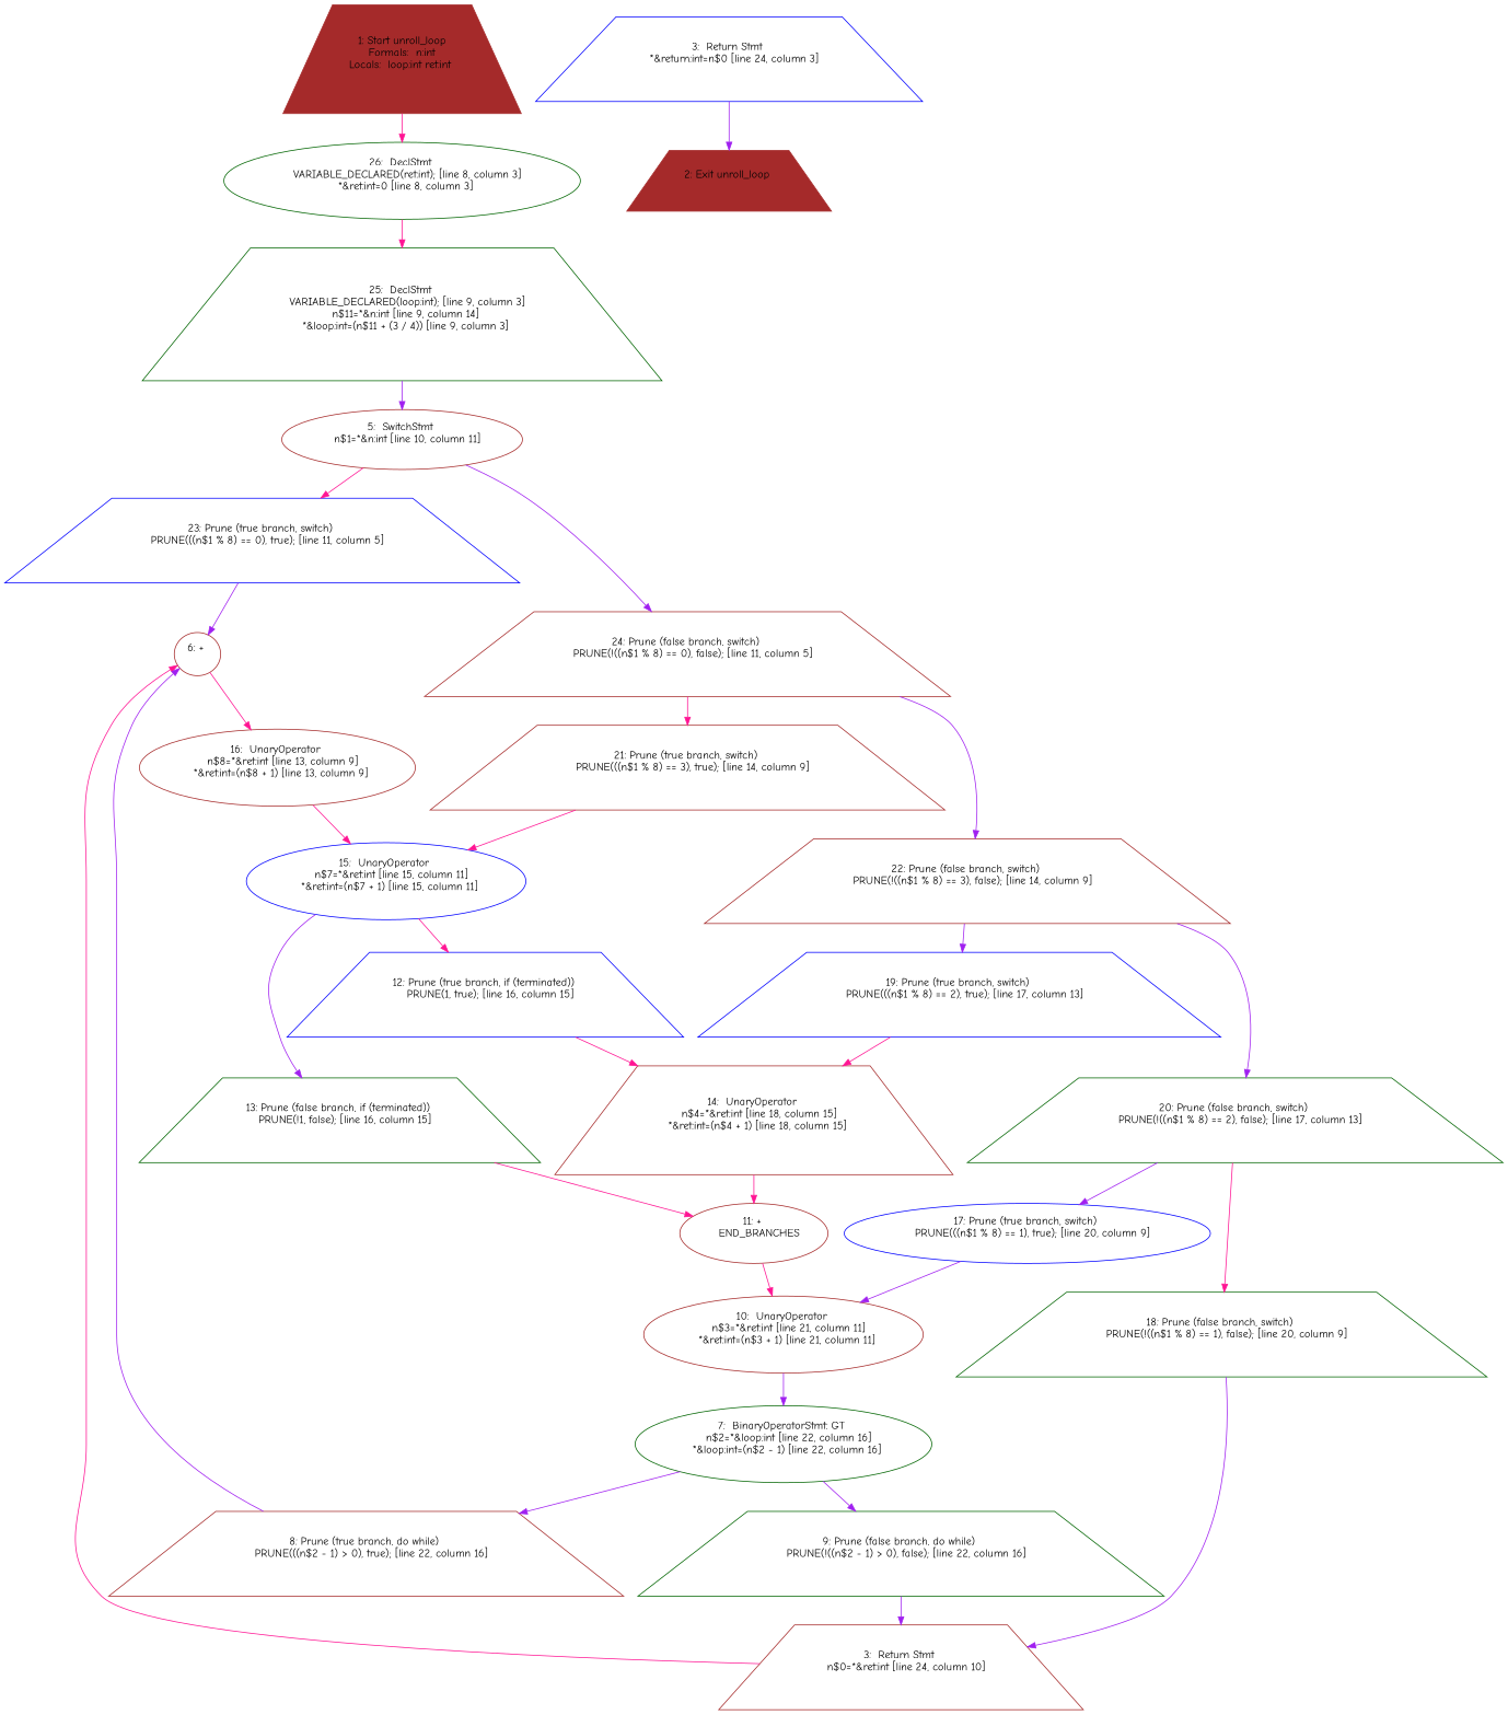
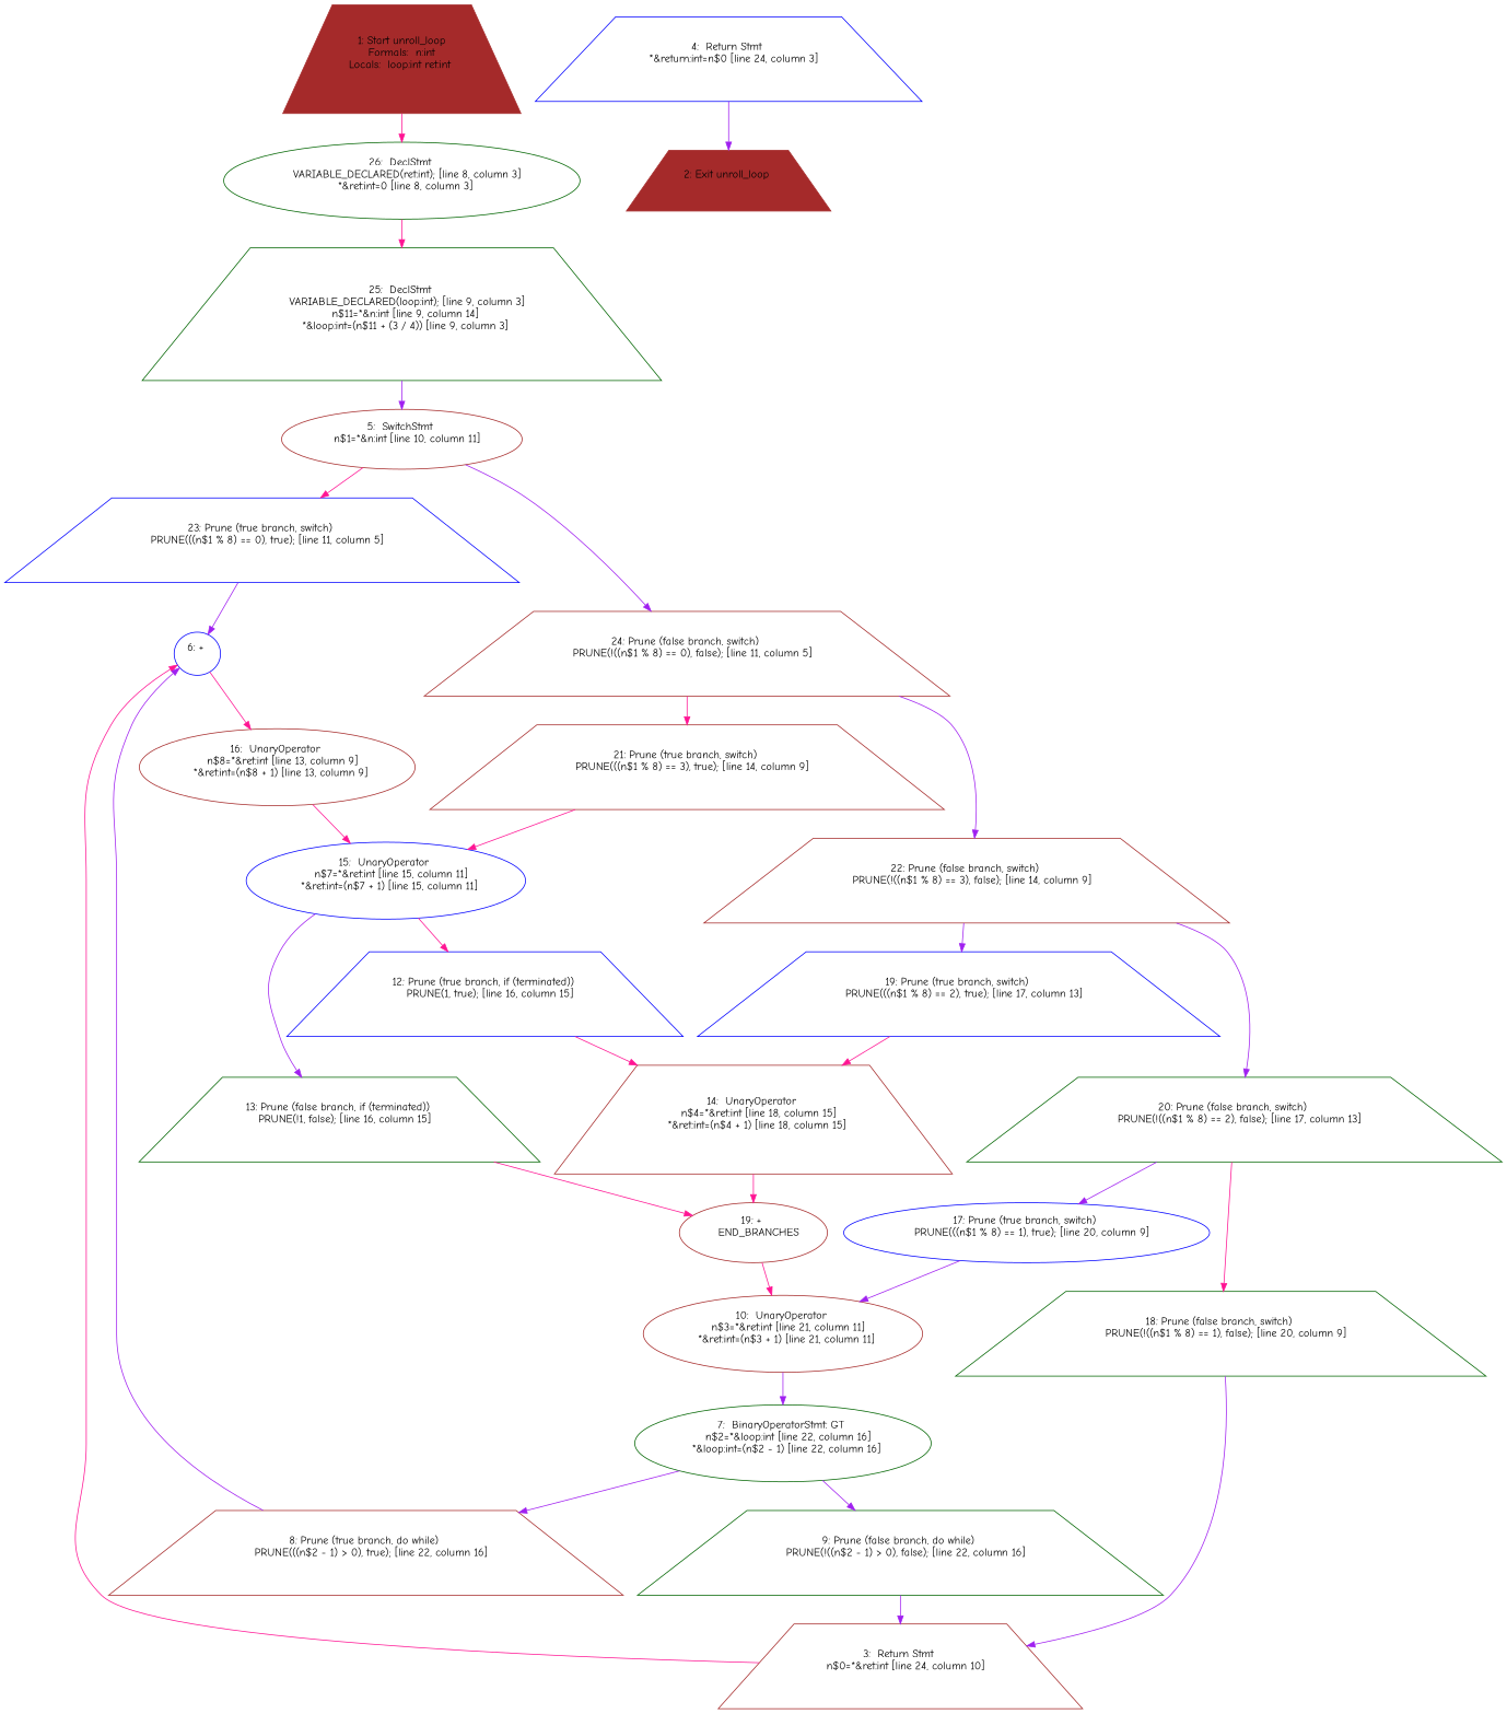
  digraph {
    fontname="Comic Neue"
    node [color=brown fontname="Comic Neue" shape=trapezium]
    edge [color=purple fontname="Comic Neue"]
    n1 [label="1: Start unroll_loop\nFormals:  n:int\nLocals:  loop:int ret:int \n  " style=filled]
    n2 [color=darkgreen label="26:  DeclStmt \n   VARIABLE_DECLARED(ret:int); [line 8, column 3]\n  *&ret:int=0 [line 8, column 3]\n " shape=ellipse]
    n3 [color=darkgreen label="25:  DeclStmt \n   VARIABLE_DECLARED(loop:int); [line 9, column 3]\n  n$11=*&n:int [line 9, column 14]\n  *&loop:int=(n$11 + (3 / 4)) [line 9, column 3]\n "]
    n4 [label="5:  SwitchStmt \n   n$1=*&n:int [line 10, column 11]\n " shape=ellipse]
    n5 [label="2: Exit unroll_loop \n  " style=filled]
    n6 [label="3:  Return Stmt \n   n$0=*&ret:int [line 24, column 10]\n "]
-   n7 [label="6: + \n  " shape=ellipse]
-   n8 [color=blue label="3:  Return Stmt \n   *&return:int=n$0 [line 24, column 3]\n "]
+   n7 [color=blue label="6: + \n  " shape=ellipse]
+   n8 [color=blue label="4:  Return Stmt \n   *&return:int=n$0 [line 24, column 3]\n "]
    n9 [color=blue label="23: Prune (true branch, switch) \n   PRUNE(((n$1 % 8) == 0), true); [line 11, column 5]\n "]
    n10 [label="24: Prune (false branch, switch) \n   PRUNE(!((n$1 % 8) == 0), false); [line 11, column 5]\n "]
    n11 [label="21: Prune (true branch, switch) \n   PRUNE(((n$1 % 8) == 3), true); [line 14, column 9]\n "]
    n12 [label="22: Prune (false branch, switch) \n   PRUNE(!((n$1 % 8) == 3), false); [line 14, column 9]\n "]
    n13 [label="16:  UnaryOperator \n   n$8=*&ret:int [line 13, column 9]\n  *&ret:int=(n$8 + 1) [line 13, column 9]\n " shape=ellipse]
    n14 [color=blue label="15:  UnaryOperator \n   n$7=*&ret:int [line 15, column 11]\n  *&ret:int=(n$7 + 1) [line 15, column 11]\n " shape=ellipse]
    n15 [color=blue label="19: Prune (true branch, switch) \n   PRUNE(((n$1 % 8) == 2), true); [line 17, column 13]\n "]
    n16 [color=darkgreen label="20: Prune (false branch, switch) \n   PRUNE(!((n$1 % 8) == 2), false); [line 17, column 13]\n "]
    n17 [color=blue label="12: Prune (true branch, if (terminated)) \n   PRUNE(1, true); [line 16, column 15]\n "]
    n18 [color=darkgreen label="13: Prune (false branch, if (terminated)) \n   PRUNE(!1, false); [line 16, column 15]\n "]
    n19 [color=darkgreen label="7:  BinaryOperatorStmt: GT \n   n$2=*&loop:int [line 22, column 16]\n  *&loop:int=(n$2 - 1) [line 22, column 16]\n " shape=ellipse]
    n20 [label="8: Prune (true branch, do while) \n   PRUNE(((n$2 - 1) > 0), true); [line 22, column 16]\n "]
    n21 [color=darkgreen label="9: Prune (false branch, do while) \n   PRUNE(!((n$2 - 1) > 0), false); [line 22, column 16]\n "]
    n22 [label="10:  UnaryOperator \n   n$3=*&ret:int [line 21, column 11]\n  *&ret:int=(n$3 + 1) [line 21, column 11]\n " shape=ellipse]
-   n23 [label="11: + \n   END_BRANCHES\n " shape=ellipse]
+   n23 [label="19: + \n   END_BRANCHES\n " shape=ellipse]
    n24 [label="14:  UnaryOperator \n   n$4=*&ret:int [line 18, column 15]\n  *&ret:int=(n$4 + 1) [line 18, column 15]\n "]
    n25 [color=blue label="17: Prune (true branch, switch) \n   PRUNE(((n$1 % 8) == 1), true); [line 20, column 9]\n " shape=ellipse]
    n26 [color=darkgreen label="18: Prune (false branch, switch) \n   PRUNE(!((n$1 % 8) == 1), false); [line 20, column 9]\n "]
    n1 -> n2 [color=deeppink]
    n2 -> n3 [color=deeppink]
    n3 -> n4
    n4 -> n9 [color=deeppink]
    n4 -> n10
    n6 -> n7 [color=deeppink]
    n7 -> n13 [color=deeppink]
    n8 -> n5
    n9 -> n7
    n10 -> n11 [color=deeppink]
    n10 -> n12
    n11 -> n14 [color=deeppink]
    n12 -> n15
    n12 -> n16
    n13 -> n14 [color=deeppink]
    n14 -> n17 [color=deeppink]
    n14 -> n18
    n15 -> n24 [color=deeppink]
    n16 -> n25
    n16 -> n26 [color=deeppink]
    n17 -> n24 [color=deeppink]
    n18 -> n23 [color=deeppink]
    n19 -> n20
    n19 -> n21
    n20 -> n7
    n21 -> n6
    n22 -> n19
    n23 -> n22 [color=deeppink]
    n24 -> n23 [color=deeppink]
    n25 -> n22
    n26 -> n6
  }
